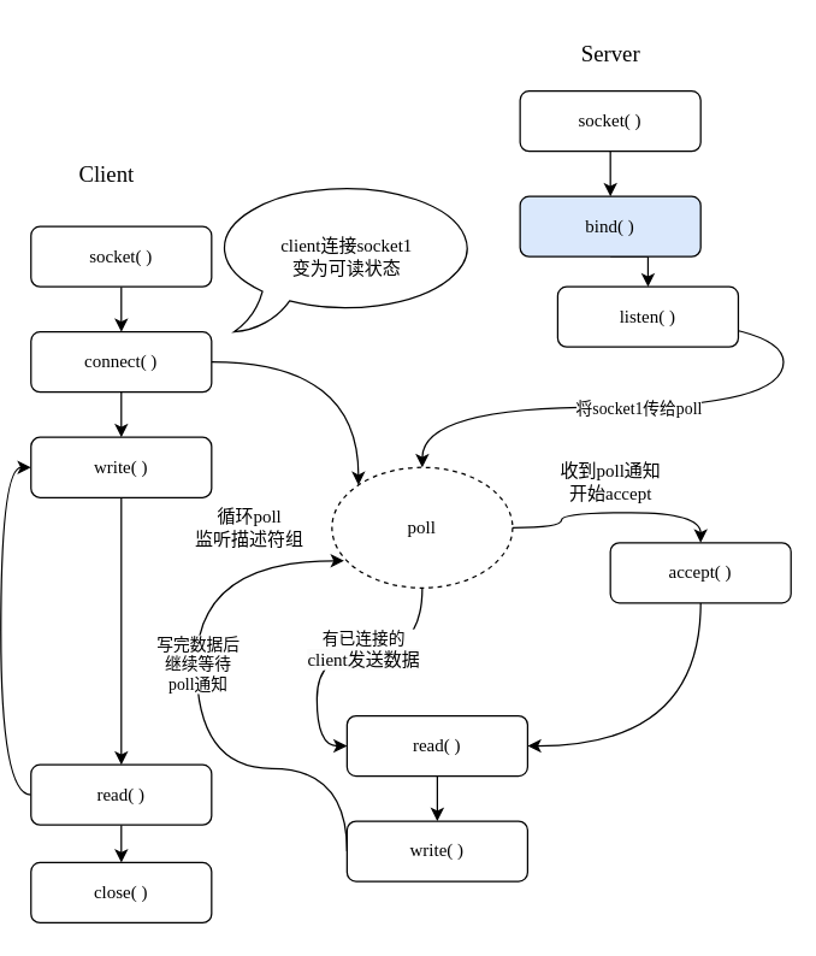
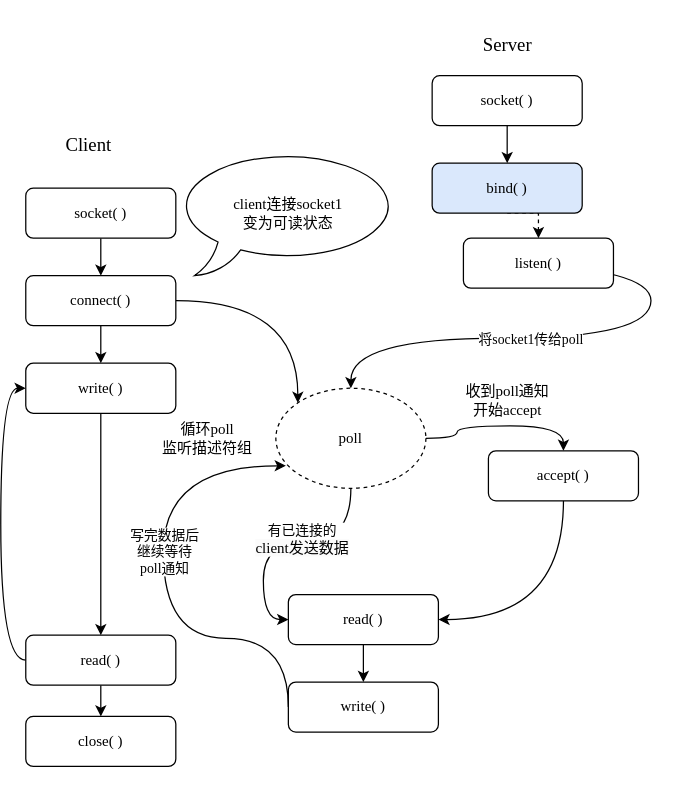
  <mxCell id="0" />
  <mxCell id="1" parent="0" />
  <mxCell id="2" style="edgeStyle=orthogonalEdgeStyle;rounded=0;orthogonalLoop=1;jettySize=auto;html=1;exitX=0.5;exitY=1;exitDx=0;exitDy=0;entryX=0.5;entryY=0;entryDx=0;entryDy=0;" edge="1" parent="1" source="3" target="7"><mxGeometry relative="1" as="geometry" /></mxCell>
  <mxCell id="3" value="socket( )" style="rounded=1;whiteSpace=wrap;html=1;fontFamily=Maple Mono SC NF;" vertex="1" parent="1"><mxGeometry x="345" y="60" width="120" height="40" as="geometry" /></mxCell>
  <mxCell id="4" style="edgeStyle=orthogonalEdgeStyle;rounded=0;orthogonalLoop=1;jettySize=auto;html=1;exitX=0.5;exitY=1;exitDx=0;exitDy=0;entryX=1;entryY=0.5;entryDx=0;entryDy=0;curved=1;" edge="1" parent="1" source="5" target="13"><mxGeometry relative="1" as="geometry"><mxPoint x="450" y="455" as="sourcePoint" /></mxGeometry></mxCell>
- <mxCell id="5" value="accept( )" style="rounded=1;whiteSpace=wrap;html=1;fontFamily=Maple Mono SC NF;" vertex="1" parent="1"><mxGeometry x="405" y="360" width="120" height="40" as="geometry" /></mxCell>
- <mxCell id="6" style="edgeStyle=orthogonalEdgeStyle;rounded=0;orthogonalLoop=1;jettySize=auto;html=1;exitX=0.5;exitY=1;exitDx=0;exitDy=0;entryX=0.5;entryY=0;entryDx=0;entryDy=0;" edge="1" parent="1" source="7" target="10"><mxGeometry relative="1" as="geometry" /></mxCell>
+ <mxCell id="5" value="accept( )" style="rounded=1;whiteSpace=wrap;html=1;fontFamily=Maple Mono SC NF;" vertex="1" parent="1"><mxGeometry x="390" y="360" width="120" height="40" as="geometry" /></mxCell>
+ <mxCell id="6" style="edgeStyle=orthogonalEdgeStyle;rounded=0;orthogonalLoop=1;jettySize=auto;html=1;exitX=0.5;exitY=1;exitDx=0;exitDy=0;entryX=0.5;entryY=0;entryDx=0;entryDy=0;dashed=1;" edge="1" parent="1" source="7" target="10"><mxGeometry relative="1" as="geometry" /></mxCell>
  <mxCell id="7" value="bind( )" style="rounded=1;whiteSpace=wrap;html=1;fontFamily=Maple Mono SC NF;fillColor=#dae8fc;" vertex="1" parent="1"><mxGeometry x="345" y="130" width="120" height="40" as="geometry" /></mxCell>
  <mxCell id="8" style="edgeStyle=orthogonalEdgeStyle;rounded=0;orthogonalLoop=1;jettySize=auto;html=1;exitX=0;exitY=0.5;exitDx=0;exitDy=0;entryX=0.5;entryY=0;entryDx=0;entryDy=0;curved=1;" edge="1" parent="1" source="10" target="30"><mxGeometry relative="1" as="geometry"><Array as="points"><mxPoint x="520" y="210" /><mxPoint x="520" y="270" /><mxPoint x="280" y="270" /></Array></mxGeometry></mxCell>
  <mxCell id="9" value="将socket1传给poll" style="edgeLabel;html=1;align=center;verticalAlign=middle;resizable=0;points=[];fontFamily=Maple Mono SC NF;" vertex="1" connectable="0" parent="8"><mxGeometry x="0.254" relative="1" as="geometry"><mxPoint as="offset" /></mxGeometry></mxCell>
  <mxCell id="10" value="listen( )" style="rounded=1;whiteSpace=wrap;html=1;fontFamily=Maple Mono SC NF;" vertex="1" parent="1"><mxGeometry x="370" y="190" width="120" height="40" as="geometry" /></mxCell>
  <mxCell id="11" value="write( )" style="rounded=1;whiteSpace=wrap;html=1;fontFamily=Maple Mono SC NF;" vertex="1" parent="1"><mxGeometry x="230" y="545" width="120" height="40" as="geometry" /></mxCell>
  <mxCell id="12" style="edgeStyle=orthogonalEdgeStyle;rounded=0;orthogonalLoop=1;jettySize=auto;html=1;exitX=0.5;exitY=1;exitDx=0;exitDy=0;entryX=0.5;entryY=0;entryDx=0;entryDy=0;" edge="1" parent="1" source="13" target="11"><mxGeometry relative="1" as="geometry" /></mxCell>
  <mxCell id="13" value="read( )" style="rounded=1;whiteSpace=wrap;html=1;fontFamily=Maple Mono SC NF;" vertex="1" parent="1"><mxGeometry x="230" y="475" width="120" height="40" as="geometry" /></mxCell>
  <mxCell id="14" style="edgeStyle=orthogonalEdgeStyle;rounded=0;orthogonalLoop=1;jettySize=auto;html=1;exitX=0.5;exitY=1;exitDx=0;exitDy=0;entryX=0.5;entryY=0;entryDx=0;entryDy=0;" edge="1" parent="1" source="15" target="22"><mxGeometry relative="1" as="geometry" /></mxCell>
  <mxCell id="15" value="&lt;font&gt;socket( )&lt;/font&gt;" style="rounded=1;whiteSpace=wrap;html=1;fontFamily=Maple Mono SC NF;" vertex="1" parent="1"><mxGeometry x="20" y="150" width="120" height="40" as="geometry" /></mxCell>
  <mxCell id="16" value="close( )" style="rounded=1;whiteSpace=wrap;html=1;fontFamily=Maple Mono SC NF;" vertex="1" parent="1"><mxGeometry x="20" y="572.5" width="120" height="40" as="geometry" /></mxCell>
  <mxCell id="17" style="edgeStyle=orthogonalEdgeStyle;rounded=0;orthogonalLoop=1;jettySize=auto;html=1;exitX=0.5;exitY=1;exitDx=0;exitDy=0;entryX=0.5;entryY=0;entryDx=0;entryDy=0;" edge="1" parent="1" source="19" target="16"><mxGeometry relative="1" as="geometry" /></mxCell>
  <mxCell id="18" style="edgeStyle=orthogonalEdgeStyle;rounded=0;orthogonalLoop=1;jettySize=auto;html=1;exitX=0;exitY=0.5;exitDx=0;exitDy=0;entryX=0;entryY=0.5;entryDx=0;entryDy=0;curved=1;" edge="1" parent="1" source="19" target="24"><mxGeometry relative="1" as="geometry" /></mxCell>
  <mxCell id="19" value="read( )" style="rounded=1;whiteSpace=wrap;html=1;fontFamily=Maple Mono SC NF;" vertex="1" parent="1"><mxGeometry x="20" y="507.5" width="120" height="40" as="geometry" /></mxCell>
  <mxCell id="20" style="edgeStyle=orthogonalEdgeStyle;rounded=0;orthogonalLoop=1;jettySize=auto;html=1;exitX=0.5;exitY=1;exitDx=0;exitDy=0;entryX=0.5;entryY=0;entryDx=0;entryDy=0;" edge="1" parent="1" source="22" target="24"><mxGeometry relative="1" as="geometry" /></mxCell>
  <mxCell id="21" style="edgeStyle=orthogonalEdgeStyle;rounded=0;orthogonalLoop=1;jettySize=auto;html=1;exitX=1;exitY=0.5;exitDx=0;exitDy=0;entryX=0;entryY=0;entryDx=0;entryDy=0;curved=1;" edge="1" parent="1" source="22" target="30"><mxGeometry relative="1" as="geometry" /></mxCell>
  <mxCell id="22" value="connect( )" style="rounded=1;whiteSpace=wrap;html=1;fontFamily=Maple Mono SC NF;" vertex="1" parent="1"><mxGeometry x="20" y="220" width="120" height="40" as="geometry" /></mxCell>
  <mxCell id="23" style="edgeStyle=orthogonalEdgeStyle;rounded=0;orthogonalLoop=1;jettySize=auto;html=1;exitX=0.5;exitY=1;exitDx=0;exitDy=0;entryX=0.5;entryY=0;entryDx=0;entryDy=0;" edge="1" parent="1" source="24" target="19"><mxGeometry relative="1" as="geometry" /></mxCell>
  <mxCell id="24" value="write( )" style="rounded=1;whiteSpace=wrap;html=1;fontFamily=Maple Mono SC NF;" vertex="1" parent="1"><mxGeometry x="20" y="290" width="120" height="40" as="geometry" /></mxCell>
  <mxCell id="25" value="&lt;font style=&quot;font-size: 15px;&quot; face=&quot;Maple Mono SC NF&quot;&gt;Client&lt;/font&gt;" style="text;html=1;align=center;verticalAlign=middle;resizable=0;points=[];autosize=1;strokeColor=none;fillColor=none;" vertex="1" parent="1"><mxGeometry x="30" y="100" width="80" height="30" as="geometry" /></mxCell>
  <mxCell id="26" value="&lt;font style=&quot;font-size: 15px;&quot; face=&quot;Maple Mono SC NF&quot;&gt;Server&lt;/font&gt;" style="text;html=1;align=center;verticalAlign=middle;resizable=0;points=[];autosize=1;strokeColor=none;fillColor=none;" vertex="1" parent="1"><mxGeometry x="365" y="20" width="80" height="30" as="geometry" /></mxCell>
  <mxCell id="27" style="edgeStyle=orthogonalEdgeStyle;rounded=0;orthogonalLoop=1;jettySize=auto;html=1;exitX=1;exitY=0.5;exitDx=0;exitDy=0;entryX=0.5;entryY=0;entryDx=0;entryDy=0;curved=1;" edge="1" parent="1" source="30" target="5"><mxGeometry relative="1" as="geometry" /></mxCell>
  <mxCell id="28" style="edgeStyle=orthogonalEdgeStyle;rounded=0;orthogonalLoop=1;jettySize=auto;html=1;exitX=0.5;exitY=1;exitDx=0;exitDy=0;entryX=0;entryY=0.5;entryDx=0;entryDy=0;curved=1;" edge="1" parent="1" source="30" target="13"><mxGeometry relative="1" as="geometry"><mxPoint x="280" y="445" as="sourcePoint" /></mxGeometry></mxCell>
  <mxCell id="29" value="有已连接的&lt;br style=&quot;border-color: var(--border-color); font-size: 12px; background-color: rgb(251, 251, 251);&quot;&gt;&lt;span style=&quot;font-size: 12px; background-color: rgb(251, 251, 251);&quot;&gt;client发送数据&lt;/span&gt;" style="edgeLabel;html=1;align=center;verticalAlign=middle;resizable=0;points=[];fontFamily=Maple Mono SC NF;" vertex="1" connectable="0" parent="28"><mxGeometry x="-0.359" y="-3" relative="1" as="geometry"><mxPoint x="-20" y="1" as="offset" /></mxGeometry></mxCell>
  <mxCell id="30" value="&lt;font face=&quot;Maple Mono SC NF&quot;&gt;poll&lt;/font&gt;" style="ellipse;whiteSpace=wrap;html=1;dashed=1;" vertex="1" parent="1"><mxGeometry x="220" y="310" width="120" height="80" as="geometry" /></mxCell>
  <mxCell id="31" value="&lt;font face=&quot;Maple Mono SC NF&quot;&gt;循环poll&lt;br&gt;监听描述符组&lt;/font&gt;" style="text;html=1;align=center;verticalAlign=middle;resizable=0;points=[];autosize=1;strokeColor=none;fillColor=none;" vertex="1" parent="1"><mxGeometry x="110" y="330" width="110" height="40" as="geometry" /></mxCell>
  <mxCell id="32" value="client连接socket1&lt;br&gt;变为可读状态" style="whiteSpace=wrap;html=1;shape=mxgraph.basic.oval_callout;fontFamily=Maple Mono SC NF;" vertex="1" parent="1"><mxGeometry x="140" y="120" width="180" height="100" as="geometry" /></mxCell>
  <mxCell id="33" value="收到poll通知&lt;br&gt;开始accept" style="text;html=1;align=center;verticalAlign=middle;resizable=0;points=[];autosize=1;strokeColor=none;fillColor=none;fontFamily=Maple Mono SC NF;" vertex="1" parent="1"><mxGeometry x="350" y="300" width="110" height="40" as="geometry" /></mxCell>
  <mxCell id="34" style="edgeStyle=orthogonalEdgeStyle;rounded=0;orthogonalLoop=1;jettySize=auto;html=1;exitX=0;exitY=0.5;exitDx=0;exitDy=0;entryX=0.067;entryY=0.775;entryDx=0;entryDy=0;entryPerimeter=0;curved=1;" edge="1" parent="1" source="11" target="30"><mxGeometry relative="1" as="geometry"><Array as="points"><mxPoint x="230" y="510" /><mxPoint x="130" y="510" /><mxPoint x="130" y="372" /></Array></mxGeometry></mxCell>
  <mxCell id="35" value="写完数据后&lt;br&gt;继续等待&lt;br&gt;poll通知" style="edgeLabel;html=1;align=center;verticalAlign=middle;resizable=0;points=[];fontFamily=Maple Mono SC NF;" vertex="1" connectable="0" parent="34"><mxGeometry x="0.141" y="-2" relative="1" as="geometry"><mxPoint x="-2" y="-2" as="offset" /></mxGeometry></mxCell>
